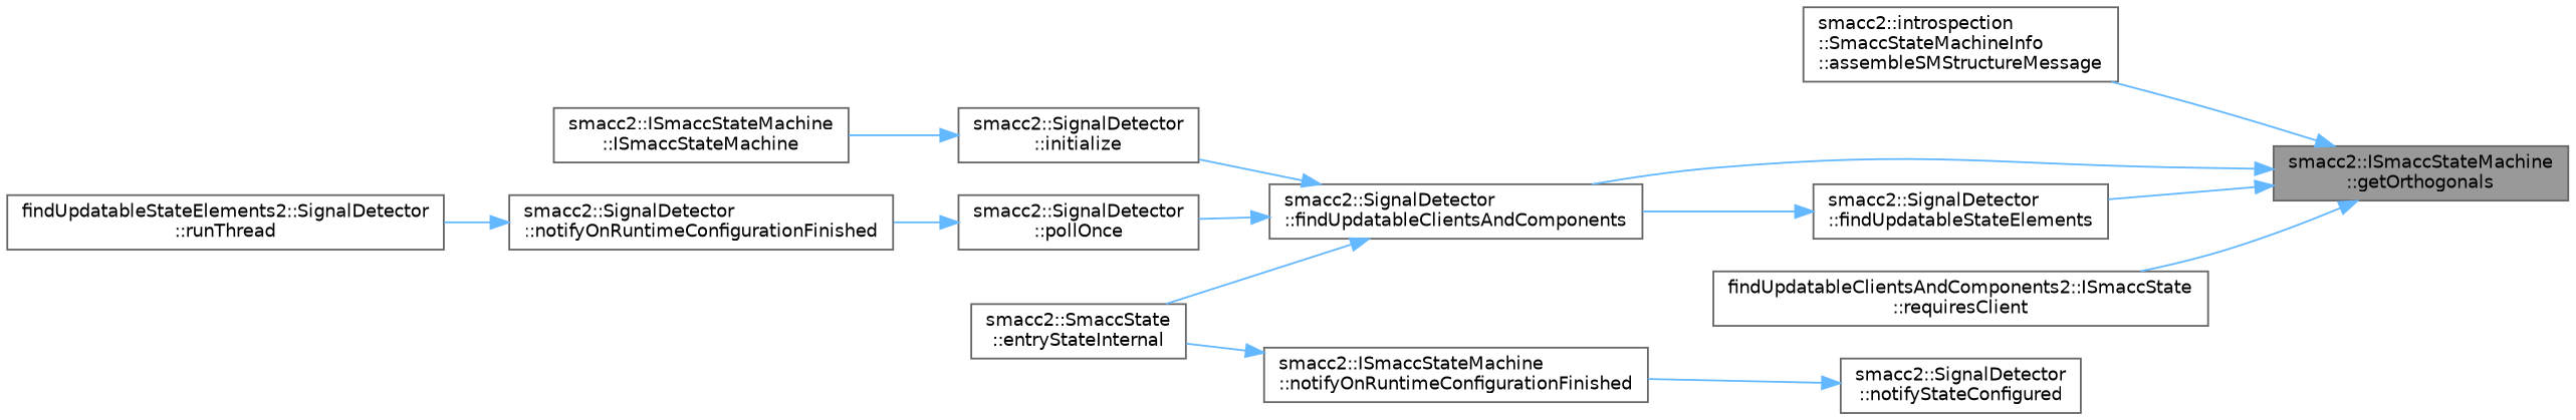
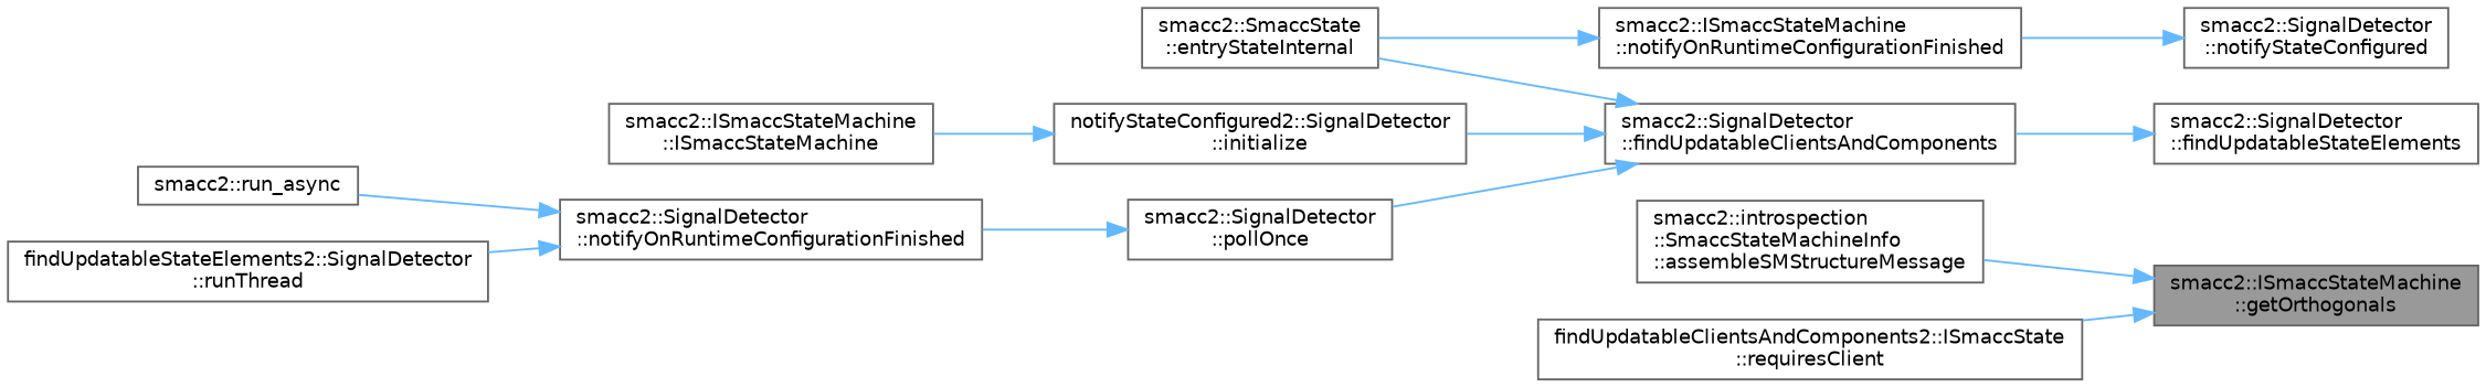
  digraph {
    rankdir=RL
    node [color=grey40 fillcolor=white fontname=Helvetica fontsize=10 shape=box style=filled]
    edge [color=steelblue1 dir=back fontname=Helvetica fontsize=10 labelfontname=Helvetica labelfontsize=10 style=solid]
    n1 [color=gray40 fillcolor=grey60 fontcolor=black height=0.2 label="smacc2::ISmaccStateMachine\l::getOrthogonals" width=0.4]
    n2 [height=0.2 label="smacc2::introspection\l::SmaccStateMachineInfo\l::assembleSMStructureMessage" width=0.4]
    n3 [height=0.2 label="smacc2::SignalDetector\l::findUpdatableClientsAndComponents" width=0.4]
    n4 [height=0.2 label="smacc2::SignalDetector\l::findUpdatableStateElements" width=0.4]
    n5 [height=0.2 label="findUpdatableClientsAndComponents2::ISmaccState\l::requiresClient" width=0.4]
    n6 [height=0.2 label="smacc2::SmaccState\l::entryStateInternal" width=0.4]
-   n7 [height=0.2 label="smacc2::SignalDetector\l::initialize" width=0.4]
+   n7 [height=0.2 label="notifyStateConfigured2::SignalDetector\l::initialize" width=0.4]
    n8 [height=0.2 label="smacc2::SignalDetector\l::pollOnce" width=0.4]
    n9 [height=0.2 label="smacc2::ISmaccStateMachine\l::ISmaccStateMachine" width=0.4]
    n10 [height=0.2 label="smacc2::SignalDetector\l::notifyOnRuntimeConfigurationFinished" width=0.4]
+   n11 [height=0.2 label="smacc2::run_async" width=0.4]
    n12 [height=0.2 label="findUpdatableStateElements2::SignalDetector\l::runThread" width=0.4]
    n13 [height=0.2 label="smacc2::SignalDetector\l::notifyStateConfigured" width=0.4]
    n14 [height=0.2 label="smacc2::ISmaccStateMachine\l::notifyOnRuntimeConfigurationFinished" width=0.4]
    n1 -> n2
-   n1 -> n3
-   n1 -> n4
    n1 -> n5
    n3 -> n6
    n3 -> n7
    n3 -> n8
    n4 -> n3
    n7 -> n9
    n8 -> n10
+   n10 -> n11
    n10 -> n12
    n13 -> n14
    n14 -> n6
  }
